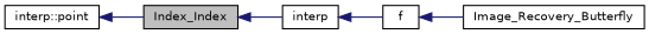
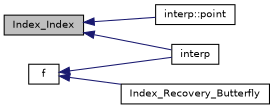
  digraph {
    rankdir=LR
    node [color=black fillcolor=white fontname=Helvetica fontsize=10 shape=record style=filled]
    edge [color=midnightblue dir=back fontname=Helvetica fontsize=10 labelfontname=Helvetica labelfontsize=10 style=solid]
    n1 [fillcolor=grey75 fontcolor=black height=0.2 label=Index_Index width=0.4]
    n2 [height=0.2 label=interp width=0.4]
    n3 [height=0.2 label="interp::point" width=0.4]
    n4 [height=0.2 label=f width=0.4]
-   n5 [height=0.2 label=Image_Recovery_Butterfly width=0.4]
+   n5 [height=0.2 label=Index_Recovery_Butterfly width=0.4]
    n1 -> n2
-   n3 -> n1
-   n2 -> n4
+   n1 -> n3
+   n4 -> n2
    n4 -> n5
  }
